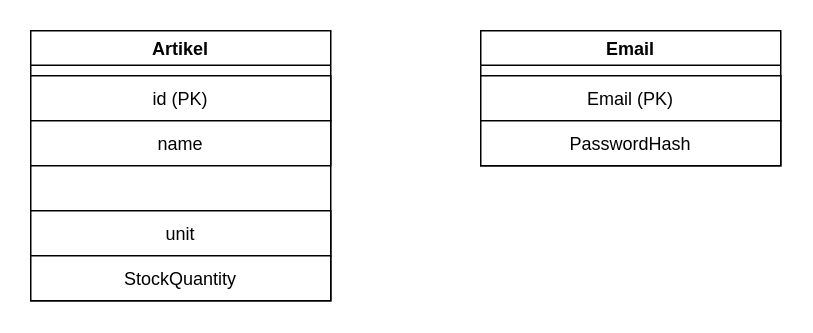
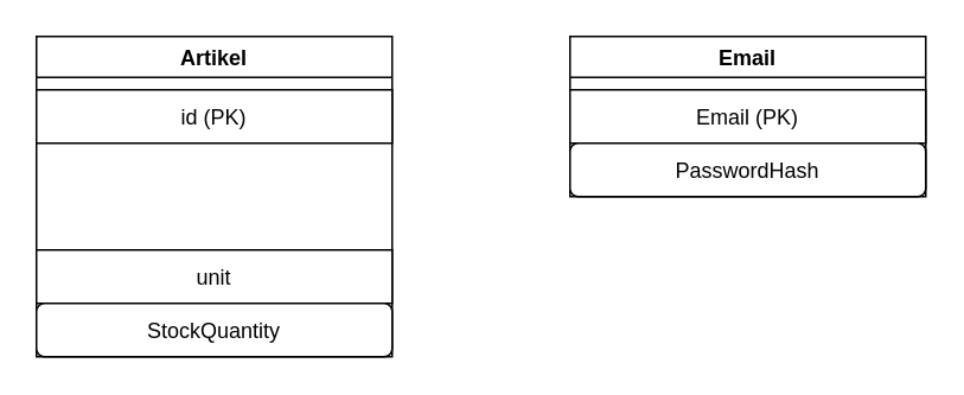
  <mxCell id="0" />
  <mxCell id="1" parent="0" />
  <mxCell id="2" value="Artikel" style="swimlane" vertex="1" parent="1"><mxGeometry x="20" y="20" width="200" height="180" as="geometry" /></mxCell>
  <mxCell id="3" value="id (PK)" vertex="1" parent="2"><mxGeometry y="30" width="200" height="30" as="geometry" /></mxCell>
- <mxCell id="4" value="name" vertex="1" parent="2"><mxGeometry y="60" width="200" height="30" as="geometry" /></mxCell>
  <mxCell id="5" value="unit" vertex="1" parent="2"><mxGeometry y="120" width="200" height="30" as="geometry" /></mxCell>
- <mxCell id="6" value="StockQuantity" vertex="1" parent="2"><mxGeometry y="150" width="200" height="30" as="geometry" /></mxCell>
+ <mxCell id="6" value="StockQuantity" vertex="1" parent="2" style="rounded=1;"><mxGeometry y="150" width="200" height="30" as="geometry" /></mxCell>
  <mxCell id="7" value="Email" style="swimlane" vertex="1" parent="1"><mxGeometry x="320" y="20" width="200" height="90" as="geometry" /></mxCell>
  <mxCell id="8" value="Email (PK)" vertex="1" parent="7"><mxGeometry y="30" width="200" height="30" as="geometry" /></mxCell>
- <mxCell id="9" value="PasswordHash" vertex="1" parent="7"><mxGeometry y="60" width="200" height="30" as="geometry" /></mxCell>
+ <mxCell id="9" value="PasswordHash" vertex="1" parent="7" style="rounded=1;"><mxGeometry y="60" width="200" height="30" as="geometry" /></mxCell>
